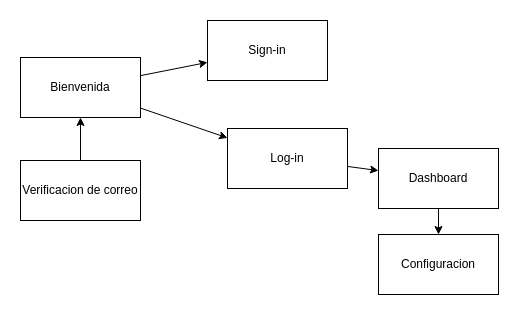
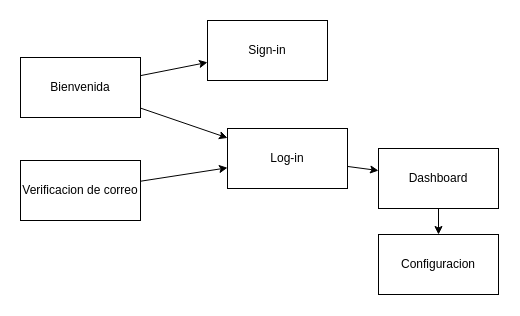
  <mxCell id="0" />
  <mxCell id="1" parent="0" />
  <mxCell id="2" value="" style="rounded=0;orthogonalLoop=1;jettySize=auto;html=1;" edge="1" parent="1" source="4" target="6"><mxGeometry relative="1" as="geometry" /></mxCell>
  <mxCell id="3" style="edgeStyle=none;rounded=0;orthogonalLoop=1;jettySize=auto;html=1;" edge="1" parent="1" source="4" target="7"><mxGeometry relative="1" as="geometry" /></mxCell>
  <mxCell id="4" value="Bienvenida" style="rounded=0;whiteSpace=wrap;html=1;" vertex="1" parent="1"><mxGeometry x="20" y="57" width="120" height="60" as="geometry" /></mxCell>
  <mxCell id="5" style="edgeStyle=none;rounded=0;orthogonalLoop=1;jettySize=auto;html=1;" edge="1" parent="1" source="6" target="11"><mxGeometry relative="1" as="geometry" /></mxCell>
  <mxCell id="6" value="Log-in" style="rounded=0;whiteSpace=wrap;html=1;" vertex="1" parent="1"><mxGeometry x="227" y="128" width="120" height="60" as="geometry" /></mxCell>
  <mxCell id="7" value="Sign-in" style="rounded=0;whiteSpace=wrap;html=1;" vertex="1" parent="1"><mxGeometry x="207" y="20" width="120" height="60" as="geometry" /></mxCell>
- <mxCell id="8" style="edgeStyle=none;rounded=0;orthogonalLoop=1;jettySize=auto;html=1;" edge="1" parent="1" source="9" target="4"><mxGeometry relative="1" as="geometry" /></mxCell>
+ <mxCell id="8" style="edgeStyle=none;rounded=0;orthogonalLoop=1;jettySize=auto;html=1;" edge="1" parent="1" source="9" target="6"><mxGeometry relative="1" as="geometry" /></mxCell>
  <mxCell id="9" value="Verificacion de correo" style="rounded=0;whiteSpace=wrap;html=1;" vertex="1" parent="1"><mxGeometry x="20" y="160" width="120" height="60" as="geometry" /></mxCell>
  <mxCell id="10" style="edgeStyle=none;rounded=0;orthogonalLoop=1;jettySize=auto;html=1;" edge="1" parent="1" source="11" target="12"><mxGeometry relative="1" as="geometry" /></mxCell>
  <mxCell id="11" value="Dashboard" style="rounded=0;whiteSpace=wrap;html=1;" vertex="1" parent="1"><mxGeometry x="378" y="148" width="120" height="60" as="geometry" /></mxCell>
  <mxCell id="12" value="Configuracion" style="rounded=0;whiteSpace=wrap;html=1;" vertex="1" parent="1"><mxGeometry x="378" y="234" width="120" height="60" as="geometry" /></mxCell>
